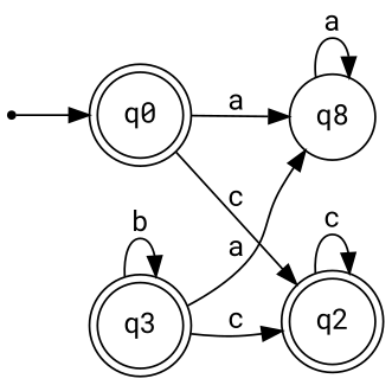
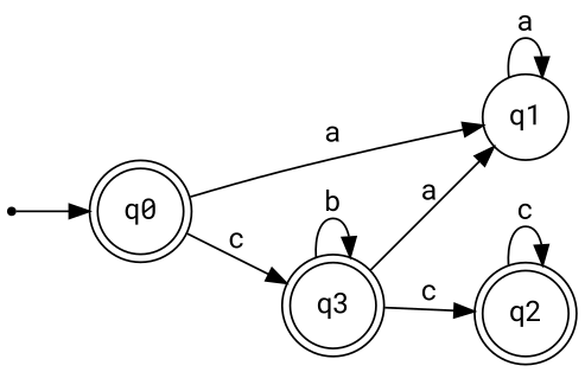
  digraph {
    fontname="Roboto Mono"
    rankdir=LR
    node [fontname="Roboto Mono" shape=doublecircle]
    edge [fontname="Roboto Mono"]
    __start__ [shape=point]
    q0
-   q1 [shape=circle label=q8]
+   q1 [shape=circle]
    q2
    q3
    __start__ -> q0
    q0 -> q1 [label=a]
-   q0 -> q2 [label=c]
+   q0 -> q3 [label=c]
    q1 -> q1 [label=a]
    q2 -> q2 [label=c]
    q3 -> q1 [label=a]
    q3 -> q2 [label=c]
    q3 -> q3 [label=b]
  }
